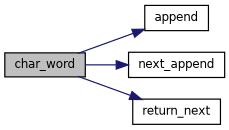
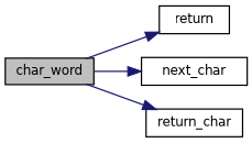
  digraph {
    rankdir=LR
    node [color=black fillcolor=white fontname=Helvetica fontsize=10 shape=record style=filled]
    edge [color=midnightblue fontname=Helvetica fontsize=10 labelfontname=Helvetica labelfontsize=10 style=solid]
    n1 [fillcolor=grey75 fontcolor=black height=0.2 label=char_word width=0.4]
-   n2 [height=0.2 label=append width=0.4]
-   n3 [height=0.2 label=next_append width=0.4]
-   n4 [height=0.2 label=return_next width=0.4]
+   n2 [height=0.2 label=return width=0.4]
+   n3 [height=0.2 label=next_char width=0.4]
+   n4 [height=0.2 label=return_char width=0.4]
    n1 -> n2
    n1 -> n3
    n1 -> n4
  }
